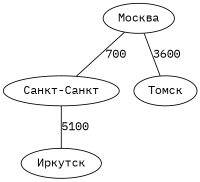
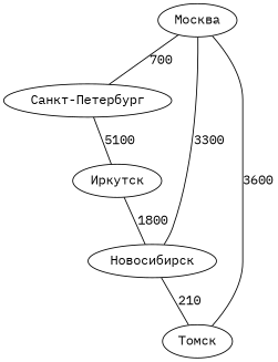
  graph {
    fontname="IBM Plex Mono"
    node [fontname="IBM Plex Mono"]
    edge [fontname="IBM Plex Mono"]
    "Москва"
-   "Санкт-Петербург" [label="Санкт-Санкт"]
+   "Санкт-Петербург"
    "Томск"
+   "Новосибирск"
    "Иркутск"
    "Москва" -- "Санкт-Петербург" [label=700]
    "Москва" -- "Томск" [label=3600]
+   "Москва" -- "Новосибирск" [label=3300]
    "Санкт-Петербург" -- "Иркутск" [label=5100]
+   "Новосибирск" -- "Томск" [label=210]
+   "Иркутск" -- "Новосибирск" [label=1800]
  }
